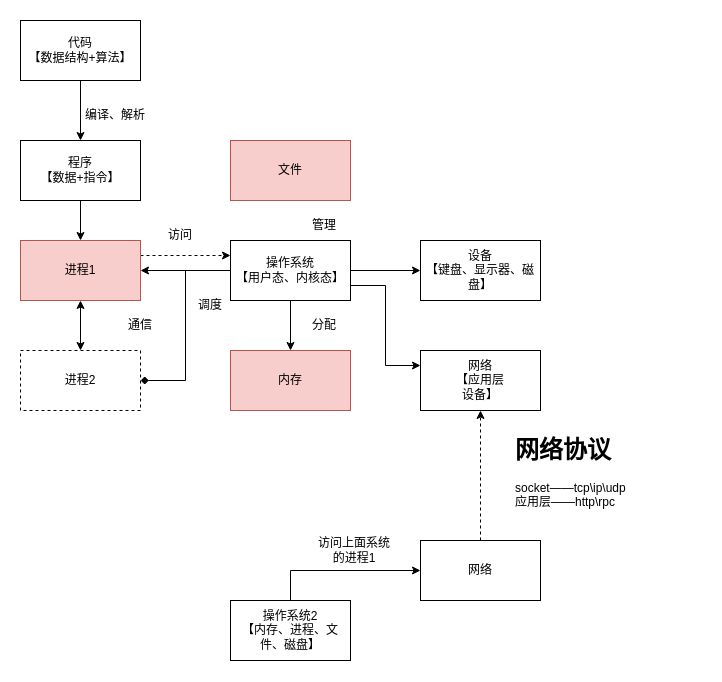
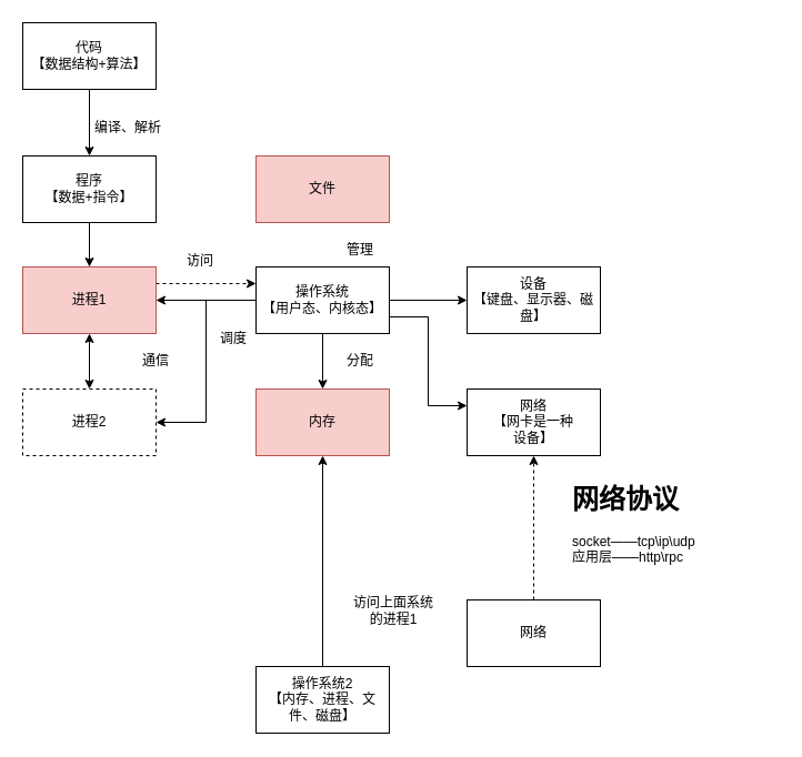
  <mxCell id="0" />
  <mxCell id="1" parent="0" />
  <mxCell id="2" style="edgeStyle=orthogonalEdgeStyle;rounded=0;orthogonalLoop=1;jettySize=auto;html=1;exitX=1;exitY=0.25;exitDx=0;exitDy=0;entryX=0;entryY=0.25;entryDx=0;entryDy=0;dashed=1;" parent="1" source="3" target="14" edge="1"><mxGeometry relative="1" as="geometry" /></mxCell>
  <mxCell id="3" value="进程1" style="rounded=0;whiteSpace=wrap;html=1;fillColor=#f8cecc;strokeColor=#b85450;" parent="1" vertex="1"><mxGeometry x="20" y="240" width="120" height="60" as="geometry" /></mxCell>
  <mxCell id="4" style="edgeStyle=orthogonalEdgeStyle;rounded=0;orthogonalLoop=1;jettySize=auto;html=1;exitX=0.5;exitY=1;exitDx=0;exitDy=0;entryX=0.5;entryY=0;entryDx=0;entryDy=0;" parent="1" source="5" target="3" edge="1"><mxGeometry relative="1" as="geometry" /></mxCell>
  <mxCell id="5" value="程序&lt;br&gt;【数据+指令】" style="rounded=0;whiteSpace=wrap;html=1;" parent="1" vertex="1"><mxGeometry x="20" y="140" width="120" height="60" as="geometry" /></mxCell>
  <mxCell id="6" style="edgeStyle=orthogonalEdgeStyle;rounded=0;orthogonalLoop=1;jettySize=auto;html=1;exitX=0.5;exitY=1;exitDx=0;exitDy=0;entryX=0.5;entryY=0;entryDx=0;entryDy=0;" parent="1" source="7" target="5" edge="1"><mxGeometry relative="1" as="geometry" /></mxCell>
  <mxCell id="7" value="代码&lt;br&gt;【数据结构+算法】" style="rounded=0;whiteSpace=wrap;html=1;" parent="1" vertex="1"><mxGeometry x="20" y="20" width="120" height="60" as="geometry" /></mxCell>
  <mxCell id="8" value="编译、解析" style="text;html=1;strokeColor=none;fillColor=none;align=center;verticalAlign=middle;whiteSpace=wrap;rounded=0;" parent="1" vertex="1"><mxGeometry x="70" y="100" width="90" height="30" as="geometry" /></mxCell>
  <mxCell id="9" style="edgeStyle=orthogonalEdgeStyle;rounded=0;orthogonalLoop=1;jettySize=auto;html=1;entryX=1;entryY=0.5;entryDx=0;entryDy=0;" parent="1" source="14" target="3" edge="1"><mxGeometry relative="1" as="geometry" /></mxCell>
  <mxCell id="10" style="edgeStyle=orthogonalEdgeStyle;rounded=0;orthogonalLoop=1;jettySize=auto;html=1;exitX=0.5;exitY=1;exitDx=0;exitDy=0;entryX=0.5;entryY=0;entryDx=0;entryDy=0;" parent="1" source="14" target="16" edge="1"><mxGeometry relative="1" as="geometry" /></mxCell>
  <mxCell id="11" style="edgeStyle=orthogonalEdgeStyle;rounded=0;orthogonalLoop=1;jettySize=auto;html=1;exitX=1;exitY=0.5;exitDx=0;exitDy=0;" parent="1" source="14" target="20" edge="1"><mxGeometry relative="1" as="geometry" /></mxCell>
- <mxCell id="12" style="edgeStyle=orthogonalEdgeStyle;rounded=0;orthogonalLoop=1;jettySize=auto;html=1;exitX=0;exitY=0.5;exitDx=0;exitDy=0;entryX=1;entryY=0.5;entryDx=0;entryDy=0;endArrow=diamond;" parent="1" source="14" target="23" edge="1"><mxGeometry relative="1" as="geometry" /></mxCell>
+ <mxCell id="12" style="edgeStyle=orthogonalEdgeStyle;rounded=0;orthogonalLoop=1;jettySize=auto;html=1;exitX=0;exitY=0.5;exitDx=0;exitDy=0;entryX=1;entryY=0.5;entryDx=0;entryDy=0;" parent="1" source="14" target="23" edge="1"><mxGeometry relative="1" as="geometry" /></mxCell>
  <mxCell id="13" style="edgeStyle=orthogonalEdgeStyle;rounded=0;orthogonalLoop=1;jettySize=auto;html=1;exitX=1;exitY=0.75;exitDx=0;exitDy=0;entryX=0;entryY=0.25;entryDx=0;entryDy=0;" parent="1" source="14" target="22" edge="1"><mxGeometry relative="1" as="geometry" /></mxCell>
  <mxCell id="14" value="操作系统&lt;br&gt;【用户态、内核态】" style="rounded=0;whiteSpace=wrap;html=1;" parent="1" vertex="1"><mxGeometry x="230" y="240" width="120" height="60" as="geometry" /></mxCell>
  <mxCell id="15" value="调度" style="text;html=1;strokeColor=none;fillColor=none;align=center;verticalAlign=middle;whiteSpace=wrap;rounded=0;" parent="1" vertex="1"><mxGeometry x="180" y="290" width="60" height="30" as="geometry" /></mxCell>
  <mxCell id="16" value="内存" style="rounded=0;whiteSpace=wrap;html=1;fillColor=#f8cecc;strokeColor=#b85450;" parent="1" vertex="1"><mxGeometry x="230" y="350" width="120" height="60" as="geometry" /></mxCell>
  <mxCell id="17" value="分配" style="text;html=1;strokeColor=none;fillColor=none;align=center;verticalAlign=middle;whiteSpace=wrap;rounded=0;" parent="1" vertex="1"><mxGeometry x="294" y="310" width="60" height="30" as="geometry" /></mxCell>
  <mxCell id="18" value="文件" style="rounded=0;whiteSpace=wrap;html=1;fillColor=#f8cecc;strokeColor=#b85450;" parent="1" vertex="1"><mxGeometry x="230" y="140" width="120" height="60" as="geometry" /></mxCell>
  <mxCell id="19" value="管理" style="text;html=1;strokeColor=none;fillColor=none;align=center;verticalAlign=middle;whiteSpace=wrap;rounded=0;" parent="1" vertex="1"><mxGeometry x="294" y="210" width="60" height="30" as="geometry" /></mxCell>
  <mxCell id="20" value="设备&lt;br&gt;【键盘、显示器、磁盘】" style="rounded=0;whiteSpace=wrap;html=1;" parent="1" vertex="1"><mxGeometry x="420" y="240" width="120" height="60" as="geometry" /></mxCell>
  <mxCell id="21" value="访问" style="text;html=1;strokeColor=none;fillColor=none;align=center;verticalAlign=middle;whiteSpace=wrap;rounded=0;" parent="1" vertex="1"><mxGeometry x="150" y="220" width="60" height="30" as="geometry" /></mxCell>
- <mxCell id="22" value="网络&lt;br&gt;【应用层&lt;br&gt;设备】" style="rounded=0;whiteSpace=wrap;html=1;" parent="1" vertex="1"><mxGeometry x="420" y="350" width="120" height="60" as="geometry" /></mxCell>
+ <mxCell id="22" value="网络&lt;br&gt;【网卡是一种&lt;br&gt;设备】" style="rounded=0;whiteSpace=wrap;html=1;" parent="1" vertex="1"><mxGeometry x="420" y="350" width="120" height="60" as="geometry" /></mxCell>
  <mxCell id="23" value="进程2" style="rounded=0;whiteSpace=wrap;html=1;dashed=1;" parent="1" vertex="1"><mxGeometry x="20" y="350" width="120" height="60" as="geometry" /></mxCell>
  <mxCell id="24" value="通信" style="text;html=1;strokeColor=none;fillColor=none;align=center;verticalAlign=middle;whiteSpace=wrap;rounded=0;" parent="1" vertex="1"><mxGeometry x="110" y="310" width="60" height="30" as="geometry" /></mxCell>
  <mxCell id="25" value="" style="endArrow=classic;startArrow=classic;html=1;rounded=0;entryX=0.5;entryY=1;entryDx=0;entryDy=0;exitX=0.5;exitY=0;exitDx=0;exitDy=0;" parent="1" source="23" target="3" edge="1"><mxGeometry width="50" height="50" relative="1" as="geometry"><mxPoint x="330" y="290" as="sourcePoint" /><mxPoint x="380" y="240" as="targetPoint" /></mxGeometry></mxCell>
- <mxCell id="26" style="edgeStyle=orthogonalEdgeStyle;rounded=0;orthogonalLoop=1;jettySize=auto;html=1;exitX=0.5;exitY=0;exitDx=0;exitDy=0;entryX=0;entryY=0.5;entryDx=0;entryDy=0;" parent="1" source="27" target="29" edge="1"><mxGeometry relative="1" as="geometry" /></mxCell>
+ <mxCell id="26" style="edgeStyle=orthogonalEdgeStyle;rounded=0;orthogonalLoop=1;jettySize=auto;html=1;exitX=0.5;exitY=0;exitDx=0;exitDy=0;" parent="1" source="27" target="16" edge="1"><mxGeometry relative="1" as="geometry" /></mxCell>
  <mxCell id="27" value="操作系统2&lt;br&gt;【内存、进程、文件、磁盘】" style="rounded=0;whiteSpace=wrap;html=1;" parent="1" vertex="1"><mxGeometry x="230" y="600" width="120" height="60" as="geometry" /></mxCell>
  <mxCell id="28" style="edgeStyle=orthogonalEdgeStyle;rounded=0;orthogonalLoop=1;jettySize=auto;html=1;exitX=0.5;exitY=0;exitDx=0;exitDy=0;entryX=0.5;entryY=1;entryDx=0;entryDy=0;dashed=1;" parent="1" source="29" target="22" edge="1"><mxGeometry relative="1" as="geometry" /></mxCell>
  <mxCell id="29" value="网络&lt;br&gt;" style="rounded=0;whiteSpace=wrap;html=1;" parent="1" vertex="1"><mxGeometry x="420" y="540" width="120" height="60" as="geometry" /></mxCell>
  <mxCell id="30" value="&lt;h1&gt;网络协议&lt;/h1&gt;&lt;div&gt;socket——tcp\ip\udp&lt;br&gt;&lt;/div&gt;&lt;div&gt;应用层——http\rpc&lt;/div&gt;" style="text;html=1;spacing=5;spacingTop=-20;whiteSpace=wrap;overflow=hidden;rounded=0;" parent="1" vertex="1"><mxGeometry x="510" y="430" width="190" height="100" as="geometry" /></mxCell>
  <mxCell id="31" value="访问上面系统的进程1" style="text;html=1;strokeColor=none;fillColor=none;align=center;verticalAlign=middle;whiteSpace=wrap;rounded=0;" parent="1" vertex="1"><mxGeometry x="314" y="530" width="80" height="40" as="geometry" /></mxCell>
